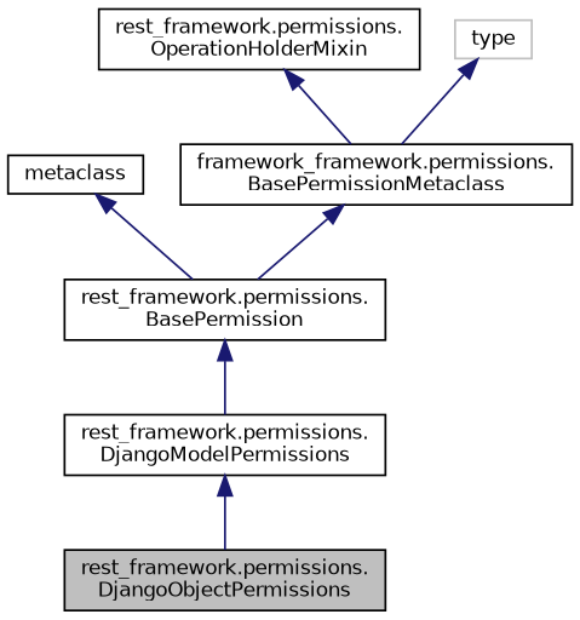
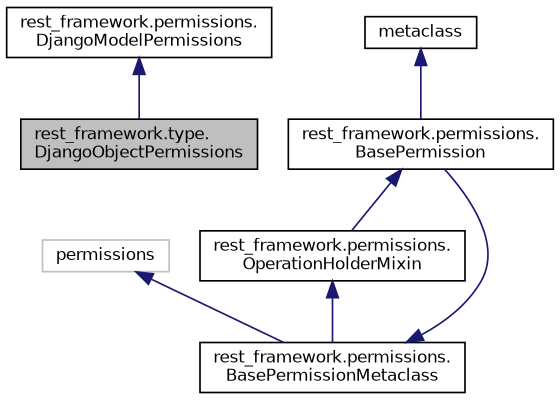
  digraph {
    node [color=black fillcolor=white fontname=Helvetica fontsize=10 shape=record style=filled]
    edge [color=midnightblue dir=back fontname=Helvetica fontsize=10 labelfontname=Helvetica labelfontsize=10 style=solid]
-   n1 [fillcolor=grey75 fontcolor=black height=0.2 label="rest_framework.permissions.\lDjangoObjectPermissions" width=0.4]
+   n1 [fillcolor=grey75 fontcolor=black height=0.2 label="rest_framework.type.\lDjangoObjectPermissions" width=0.4]
    n2 [height=0.2 label="rest_framework.permissions.\lDjangoModelPermissions" width=0.4]
    n3 [height=0.2 label="rest_framework.permissions.\lBasePermission" width=0.4]
    n4 [height=0.2 label=metaclass width=0.4]
-   n5 [height=0.2 label="framework_framework.permissions.\lBasePermissionMetaclass" width=0.4]
+   n5 [height=0.2 label="rest_framework.permissions.\lBasePermissionMetaclass" width=0.4]
    n6 [height=0.2 label="rest_framework.permissions.\lOperationHolderMixin" width=0.4]
-   n7 [color=grey75 height=0.2 label=type width=0.4]
+   n7 [color=grey75 height=0.2 label=permissions width=0.4]
    n2 -> n1
-   n3 -> n2
+   n3 -> n6
    n4 -> n3
    n5 -> n3
    n6 -> n5
    n7 -> n5
  }
